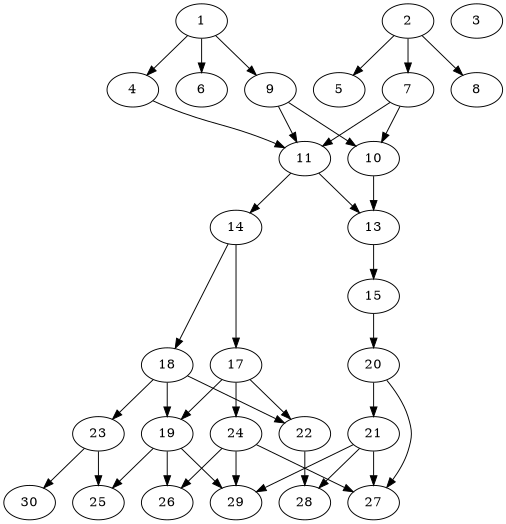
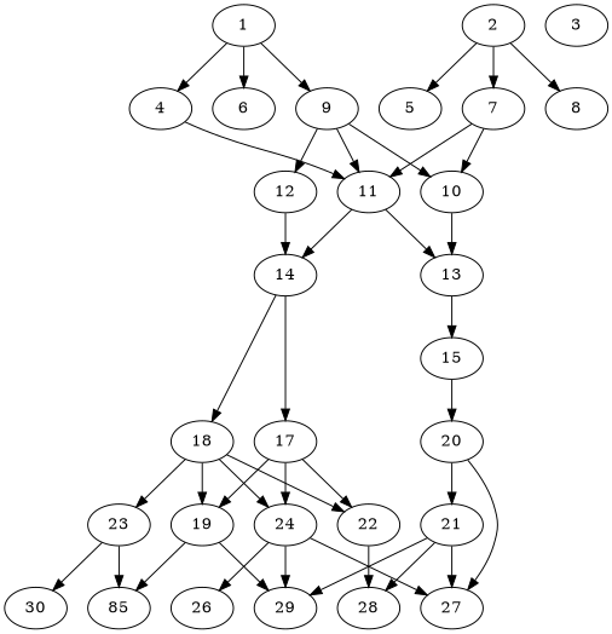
  digraph {
    node [alpha=0.15 compute_size=782757789696 result_size=0]
    1 [alpha=0.14 compute_size=14637588480 ram=16421312 result_size=13312 trans_size=315916]
    4 [alpha=0.00 compute_size=134217728000 ram=19972640 result_size=1024 trans_size=1010757]
    6 [alpha=0.06 compute_size=1189639567579 ram=27686720 trans_size=307636]
    9 [alpha=0.04 compute_size=1836736512 ram=49414448 result_size=70656 trans_size=357731]
    11 [alpha=0.03 ram=14631392 result_size=54272 trans_size=549256]
    10 [alpha=0.13 compute_size=26893025280 ram=7657040 result_size=70656 trans_size=412558]
+   12 [alpha=0.17 compute_size=16523108352 ram=11937008 result_size=54272 trans_size=537620]
    13 [alpha=0.05 compute_size=1870221312 ram=35259824 result_size=29696 trans_size=683461]
    14 [alpha=0.00 compute_size=194749399150 ram=20736128 result_size=13312 trans_size=263072]
    2 [alpha=0.19 compute_size=1274191872 ram=41823920 result_size=70656 trans_size=945924]
    5 [compute_size=231928233984 ram=8460128 trans_size=583527]
    7 [alpha=0.16 compute_size=374787339369 ram=38952128 result_size=9216 trans_size=62244]
    8 [alpha=0.00 ram=46151408 trans_size=449450]
    3 [alpha=0.13 compute_size=368293445632 ram=17530112 trans_size=16689]
    15 [alpha=0.05 compute_size=549755813888 ram=41361392 result_size=91136 trans_size=495101]
    17 [alpha=0.09 compute_size=19207159808 ram=43870448 result_size=91136 trans_size=28805]
    18 [alpha=0.06 compute_size=13969760256 ram=43159232 result_size=13312 trans_size=25864]
    20 [compute_size=13084655616 ram=39023408 result_size=13312 trans_size=86157]
    19 [alpha=0.19 compute_size=20429004800 ram=27300224 result_size=1024 trans_size=229824]
    22 [alpha=0.09 compute_size=33405534208 ram=22652768 result_size=91136 trans_size=103036]
    24 [alpha=0.17 compute_size=231928233984 ram=22188656 result_size=13312 trans_size=871501]
    23 [alpha=0.12 compute_size=549755813888 ram=52273568 result_size=91136 trans_size=368984]
    21 [alpha=0.10 compute_size=641630208 ram=4332224 result_size=70656 trans_size=1599]
    27 [alpha=0.16 compute_size=368293445632 ram=33829472 trans_size=917568]
    29 [compute_size=1800896512 ram=6625856 trans_size=512268]
    28 [alpha=0.03 compute_size=22227001344 ram=25909472 trans_size=217676]
-   25 [alpha=0.14 compute_size=28991029248 ram=21550304 trans_size=721344]
+   25 [alpha=0.14 compute_size=28991029248 ram=21550304 trans_size=721344 label=85]
    26 [compute_size=2930540544 ram=48956672 trans_size=334266]
    30 [alpha=0.16 compute_size=2072420352 ram=37724528 trans_size=377136]
    1 -> 4
    1 -> 6
    1 -> 9
    4 -> 11
    9 -> 11
    9 -> 10
+   9 -> 12
    11 -> 13
    11 -> 14
    10 -> 13
+   12 -> 14
    13 -> 15
    14 -> 17
    14 -> 18
    2 -> 5
    2 -> 7
    2 -> 8
    7 -> 11
    7 -> 10
    15 -> 20
    17 -> 19
    17 -> 22
    17 -> 24
    18 -> 19
    18 -> 22
+   18 -> 24
    18 -> 23
    20 -> 21
    20 -> 27
    19 -> 29
    19 -> 25
-   19 -> 26
    22 -> 28
    24 -> 27
    24 -> 29
    24 -> 26
    23 -> 25
    23 -> 30
    21 -> 27
    21 -> 29
    21 -> 28
  }
